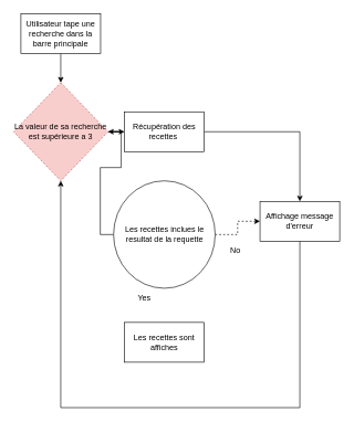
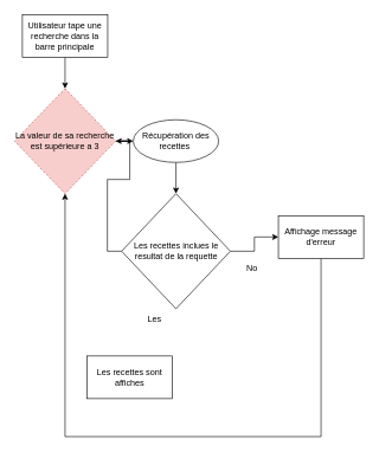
  <mxCell id="0" />
  <mxCell id="1" parent="0" />
  <mxCell id="2" style="edgeStyle=orthogonalEdgeStyle;rounded=0;orthogonalLoop=1;jettySize=auto;html=1;" edge="1" parent="1" source="3" target="5"><mxGeometry relative="1" as="geometry"><mxPoint x="91" y="164" as="targetPoint" /></mxGeometry></mxCell>
  <mxCell id="3" value="Utilisateur tape une recherche dans la barre principale" style="rounded=0;whiteSpace=wrap;html=1;" vertex="1" parent="1"><mxGeometry x="31" y="20" width="120" height="60" as="geometry" /></mxCell>
  <mxCell id="4" style="edgeStyle=orthogonalEdgeStyle;rounded=0;orthogonalLoop=1;jettySize=auto;html=1;" edge="1" parent="1" source="5" target="7"><mxGeometry relative="1" as="geometry"><mxPoint x="247" y="198" as="targetPoint" /></mxGeometry></mxCell>
  <mxCell id="5" value="La valeur de sa recherche est supérieure a 3" style="rhombus;whiteSpace=wrap;html=1;fillColor=#f8cecc;strokeColor=#b85450;dashed=1;" vertex="1" parent="1"><mxGeometry x="20" y="124" width="142" height="148" as="geometry" /></mxCell>
- <mxCell id="6" style="edgeStyle=orthogonalEdgeStyle;rounded=0;orthogonalLoop=1;jettySize=auto;html=1;" edge="1" parent="1" source="7" target="13"><mxGeometry relative="1" as="geometry"><mxPoint x="247" y="290" as="targetPoint" /></mxGeometry></mxCell>
- <mxCell id="7" value="Récupération des recettes&amp;nbsp;" style="rounded=0;whiteSpace=wrap;html=1;" vertex="1" parent="1"><mxGeometry x="187" y="168" width="120" height="60" as="geometry" /></mxCell>
+ <mxCell id="6" style="edgeStyle=orthogonalEdgeStyle;rounded=0;orthogonalLoop=1;jettySize=auto;html=1;" edge="1" parent="1" source="7" target="10"><mxGeometry relative="1" as="geometry"><mxPoint x="247" y="290" as="targetPoint" /></mxGeometry></mxCell>
+ <mxCell id="7" value="Récupération des recettes&amp;nbsp;" style="ellipse;whiteSpace=wrap;html=1;" vertex="1" parent="1"><mxGeometry x="187" y="168" width="120" height="60" as="geometry" /></mxCell>
  <mxCell id="8" style="edgeStyle=orthogonalEdgeStyle;rounded=0;orthogonalLoop=1;jettySize=auto;html=1;" edge="1" parent="1" source="10" target="5"><mxGeometry relative="1" as="geometry"><mxPoint x="246.5" y="488" as="targetPoint" /></mxGeometry></mxCell>
- <mxCell id="9" style="edgeStyle=orthogonalEdgeStyle;rounded=0;orthogonalLoop=1;jettySize=auto;html=1;dashed=1;" edge="1" parent="1" source="10" target="13"><mxGeometry relative="1" as="geometry"><mxPoint x="391" y="353" as="targetPoint" /></mxGeometry></mxCell>
- <mxCell id="10" value="Les recettes inclues le resultat de la requette" style="ellipse;whiteSpace=wrap;html=1;" vertex="1" parent="1"><mxGeometry x="170.5" y="272" width="153" height="162" as="geometry" /></mxCell>
- <mxCell id="11" value="Les recettes sont affiches" style="rounded=0;whiteSpace=wrap;html=1;" vertex="1" parent="1"><mxGeometry x="187" y="485.5" width="120" height="60" as="geometry" /></mxCell>
+ <mxCell id="9" style="edgeStyle=orthogonalEdgeStyle;rounded=0;orthogonalLoop=1;jettySize=auto;html=1;" edge="1" parent="1" source="10" target="13"><mxGeometry relative="1" as="geometry"><mxPoint x="391" y="353" as="targetPoint" /></mxGeometry></mxCell>
+ <mxCell id="10" value="Les recettes inclues le resultat de la requette" style="rhombus;whiteSpace=wrap;html=1;" vertex="1" parent="1"><mxGeometry x="170.5" y="272" width="153" height="162" as="geometry" /></mxCell>
+ <mxCell id="11" value="Les recettes sont affiches" style="rounded=0;whiteSpace=wrap;html=1;" vertex="1" parent="1"><mxGeometry x="122" y="500.5" width="120" height="60" as="geometry" /></mxCell>
  <mxCell id="12" style="edgeStyle=orthogonalEdgeStyle;rounded=0;orthogonalLoop=1;jettySize=auto;html=1;entryX=0.5;entryY=1;entryDx=0;entryDy=0;" edge="1" parent="1" source="13" target="5"><mxGeometry relative="1" as="geometry"><Array as="points"><mxPoint x="451" y="614" /><mxPoint x="91" y="614" /></Array></mxGeometry></mxCell>
  <mxCell id="13" value="Affichage message d'erreur" style="rounded=0;whiteSpace=wrap;html=1;" vertex="1" parent="1"><mxGeometry x="391" y="303" width="120" height="60" as="geometry" /></mxCell>
- <mxCell id="14" value="Yes" style="text;html=1;strokeColor=none;fillColor=none;align=center;verticalAlign=middle;whiteSpace=wrap;rounded=0;" vertex="1" parent="1"><mxGeometry x="187" y="434" width="60" height="30" as="geometry" /></mxCell>
+ <mxCell id="14" value="Les" style="text;html=1;strokeColor=none;fillColor=none;align=center;verticalAlign=middle;whiteSpace=wrap;rounded=0;" vertex="1" parent="1"><mxGeometry x="187" y="434" width="60" height="30" as="geometry" /></mxCell>
  <mxCell id="15" value="No" style="text;html=1;strokeColor=none;fillColor=none;align=center;verticalAlign=middle;whiteSpace=wrap;rounded=0;" vertex="1" parent="1"><mxGeometry x="323.5" y="362" width="60" height="30" as="geometry" /></mxCell>
